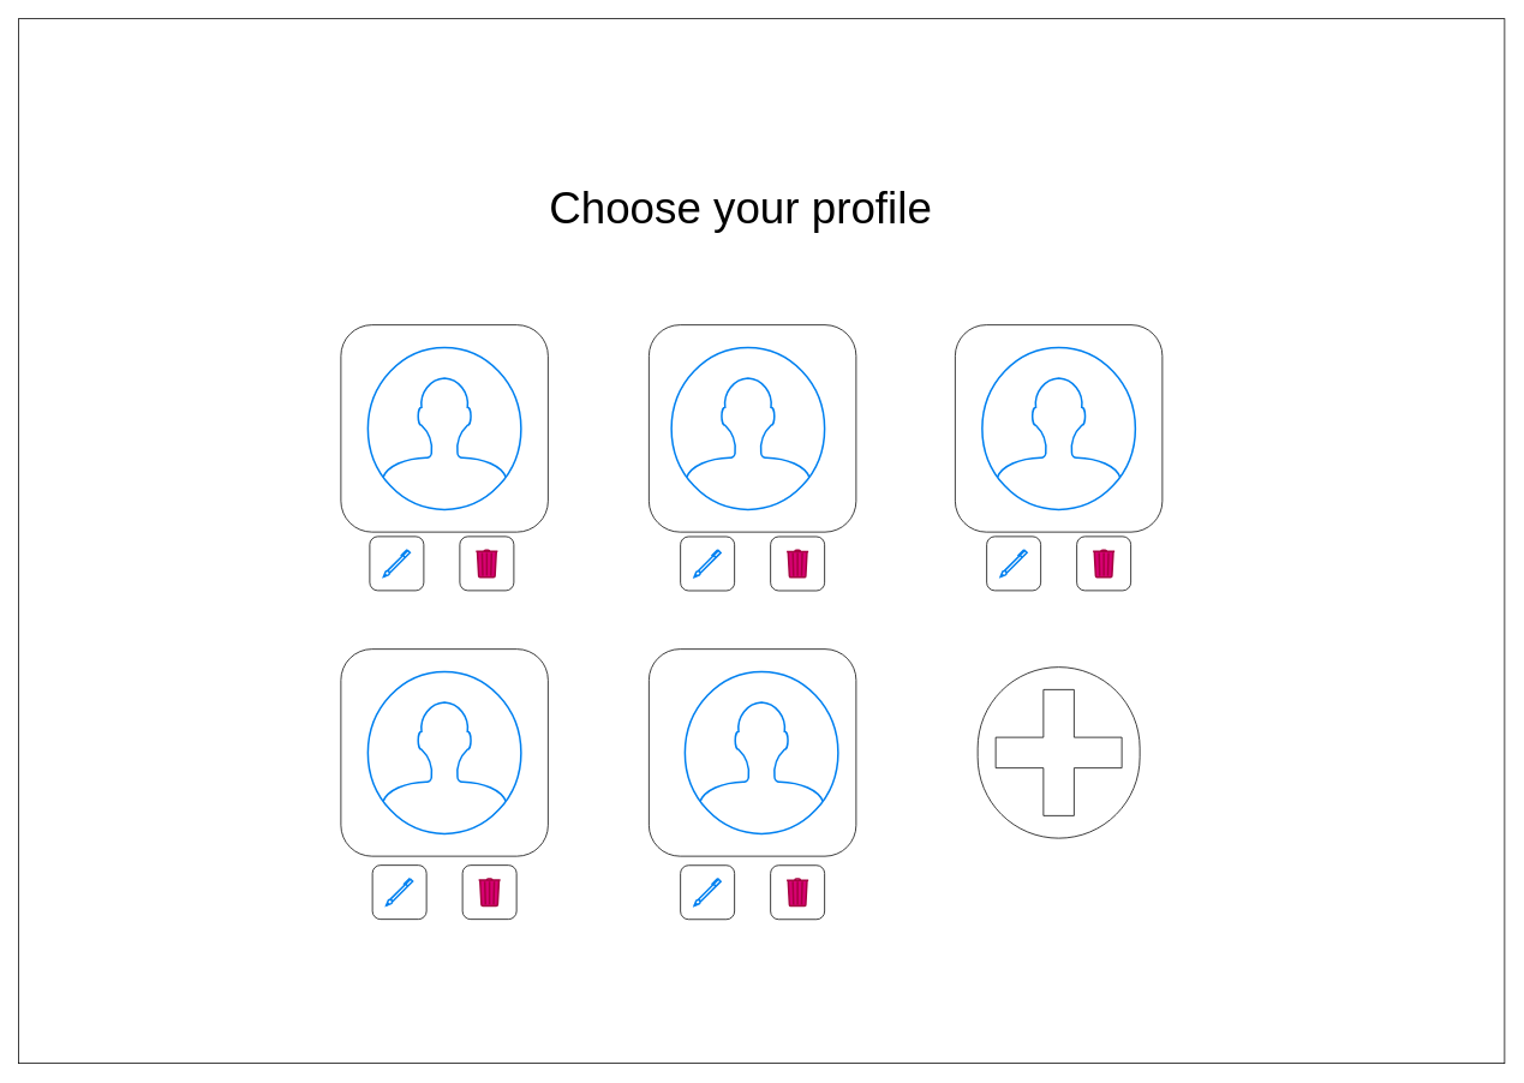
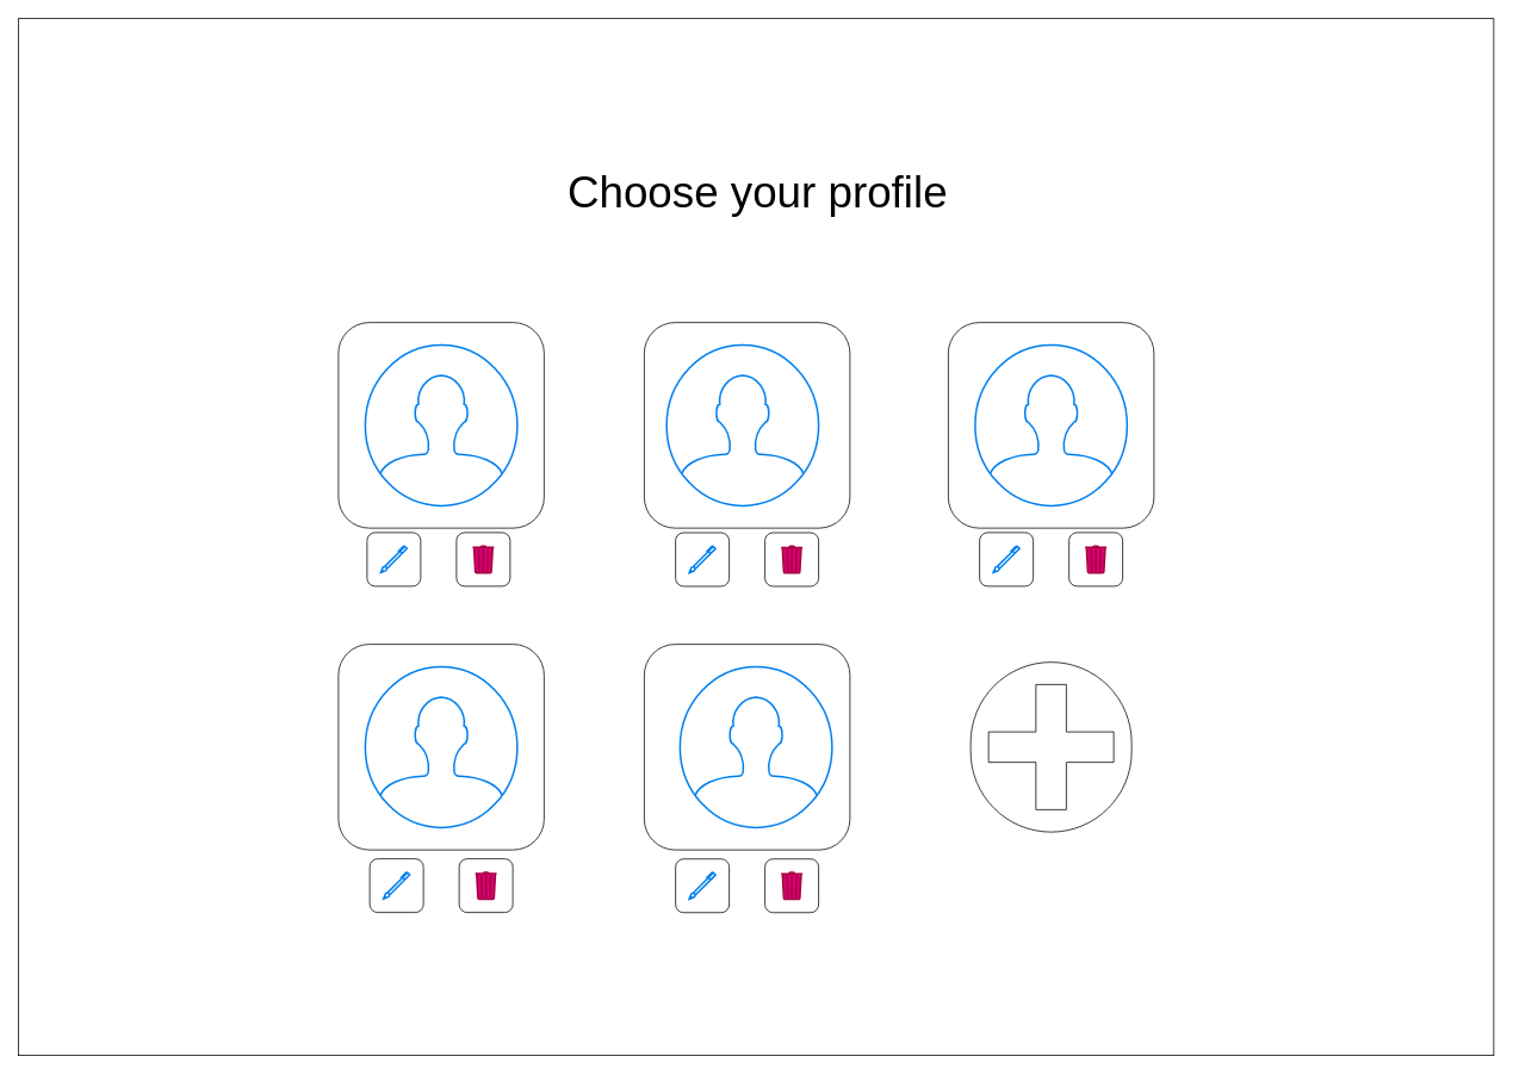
  <mxCell id="0" />
  <mxCell id="1" parent="0" />
  <mxCell id="2" value="" style="rounded=0;whiteSpace=wrap;html=1;" vertex="1" parent="1"><mxGeometry width="1650" height="1160" as="geometry" x="20" y="20" /></mxCell>
  <mxCell id="3" value="" style="rounded=1;whiteSpace=wrap;html=1;" vertex="1" parent="1"><mxGeometry x="378" y="360" width="230" height="230" as="geometry" /></mxCell>
- <mxCell id="4" value="&lt;font style=&quot;font-size: 49px;&quot;&gt;Choose your profile&lt;/font&gt;" style="text;html=1;strokeColor=none;fillColor=none;align=center;verticalAlign=middle;whiteSpace=wrap;rounded=0;fontSize=49;fontStyle=0" vertex="1" parent="1"><mxGeometry x="353" y="165" width="938" height="130" as="geometry" /></mxCell>
+ <mxCell id="4" value="&lt;font style=&quot;font-size: 49px;&quot;&gt;Choose your profile&lt;/font&gt;" style="text;html=1;strokeColor=none;fillColor=none;align=center;verticalAlign=middle;whiteSpace=wrap;rounded=0;fontSize=49;fontStyle=0" vertex="1" parent="1"><mxGeometry x="378" y="150" width="938" height="130" as="geometry" /></mxCell>
  <mxCell id="5" value="" style="rounded=1;whiteSpace=wrap;html=1;" vertex="1" parent="1"><mxGeometry x="720" y="360" width="230" height="230" as="geometry" /></mxCell>
  <mxCell id="6" value="" style="rounded=1;whiteSpace=wrap;html=1;" vertex="1" parent="1"><mxGeometry x="1060" y="360" width="230" height="230" as="geometry" /></mxCell>
  <mxCell id="7" value="" style="rounded=1;whiteSpace=wrap;html=1;" vertex="1" parent="1"><mxGeometry x="378" y="720" width="230" height="230" as="geometry" /></mxCell>
  <mxCell id="8" value="" style="rounded=1;whiteSpace=wrap;html=1;" vertex="1" parent="1"><mxGeometry x="720" y="720" width="230" height="230" as="geometry" /></mxCell>
  <mxCell id="9" value="" style="rounded=1;whiteSpace=wrap;html=1;arcSize=50;" vertex="1" parent="1"><mxGeometry x="1085" y="740" width="180" height="190" as="geometry" /></mxCell>
  <mxCell id="10" value="" style="shape=cross;whiteSpace=wrap;html=1;fontSize=49;size=0.243;" vertex="1" parent="1"><mxGeometry x="1105" y="765" width="140" height="140" as="geometry" /></mxCell>
  <mxCell id="11" value="" style="rounded=1;whiteSpace=wrap;html=1;fontSize=49;" vertex="1" parent="1"><mxGeometry x="410" y="595" width="60" height="60" as="geometry" /></mxCell>
  <mxCell id="12" value="" style="rounded=1;whiteSpace=wrap;html=1;fontSize=49;" vertex="1" parent="1"><mxGeometry x="510" y="595" width="60" height="60" as="geometry" /></mxCell>
  <mxCell id="13" value="" style="html=1;verticalLabelPosition=bottom;align=center;labelBackgroundColor=#ffffff;verticalAlign=top;strokeWidth=2;strokeColor=#0080F0;shadow=0;dashed=0;shape=mxgraph.ios7.icons.pen;fontSize=49;" vertex="1" parent="1"><mxGeometry x="425.3" y="610.15" width="29.4" height="29.7" as="geometry" /></mxCell>
  <mxCell id="14" value="" style="html=1;verticalLabelPosition=bottom;align=center;labelBackgroundColor=#ffffff;verticalAlign=top;strokeWidth=2;strokeColor=#A50040;shadow=0;dashed=0;shape=mxgraph.ios7.icons.trashcan;fontSize=49;fillColor=#d80073;fontColor=#ffffff;" vertex="1" parent="1"><mxGeometry x="528" y="610.15" width="24" height="30" as="geometry" /></mxCell>
  <mxCell id="15" value="" style="rounded=1;whiteSpace=wrap;html=1;fontSize=49;" vertex="1" parent="1"><mxGeometry x="755" y="595.15" width="60" height="60" as="geometry" /></mxCell>
  <mxCell id="16" value="" style="rounded=1;whiteSpace=wrap;html=1;fontSize=49;" vertex="1" parent="1"><mxGeometry x="855" y="595.15" width="60" height="60" as="geometry" /></mxCell>
  <mxCell id="17" value="" style="html=1;verticalLabelPosition=bottom;align=center;labelBackgroundColor=#ffffff;verticalAlign=top;strokeWidth=2;strokeColor=#0080F0;shadow=0;dashed=0;shape=mxgraph.ios7.icons.pen;fontSize=49;" vertex="1" parent="1"><mxGeometry x="770.3" y="610.3" width="29.4" height="29.7" as="geometry" /></mxCell>
  <mxCell id="18" value="" style="html=1;verticalLabelPosition=bottom;align=center;labelBackgroundColor=#ffffff;verticalAlign=top;strokeWidth=2;strokeColor=#A50040;shadow=0;dashed=0;shape=mxgraph.ios7.icons.trashcan;fontSize=49;fillColor=#d80073;fontColor=#ffffff;" vertex="1" parent="1"><mxGeometry x="873" y="610.3" width="24" height="30" as="geometry" /></mxCell>
  <mxCell id="19" value="" style="rounded=1;whiteSpace=wrap;html=1;fontSize=49;" vertex="1" parent="1"><mxGeometry x="1095" y="595" width="60" height="60" as="geometry" /></mxCell>
  <mxCell id="20" value="" style="rounded=1;whiteSpace=wrap;html=1;fontSize=49;" vertex="1" parent="1"><mxGeometry x="1195" y="595" width="60" height="60" as="geometry" /></mxCell>
  <mxCell id="21" value="" style="html=1;verticalLabelPosition=bottom;align=center;labelBackgroundColor=#ffffff;verticalAlign=top;strokeWidth=2;strokeColor=#0080F0;shadow=0;dashed=0;shape=mxgraph.ios7.icons.pen;fontSize=49;" vertex="1" parent="1"><mxGeometry x="1110.3" y="610.15" width="29.4" height="29.7" as="geometry" /></mxCell>
  <mxCell id="22" value="" style="html=1;verticalLabelPosition=bottom;align=center;labelBackgroundColor=#ffffff;verticalAlign=top;strokeWidth=2;strokeColor=#A50040;shadow=0;dashed=0;shape=mxgraph.ios7.icons.trashcan;fontSize=49;fillColor=#d80073;fontColor=#ffffff;" vertex="1" parent="1"><mxGeometry x="1213" y="610.15" width="24" height="30" as="geometry" /></mxCell>
  <mxCell id="23" value="" style="rounded=1;whiteSpace=wrap;html=1;fontSize=49;" vertex="1" parent="1"><mxGeometry x="413" y="960" width="60" height="60" as="geometry" /></mxCell>
  <mxCell id="24" value="" style="rounded=1;whiteSpace=wrap;html=1;fontSize=49;" vertex="1" parent="1"><mxGeometry x="513" y="960" width="60" height="60" as="geometry" /></mxCell>
  <mxCell id="25" value="" style="html=1;verticalLabelPosition=bottom;align=center;labelBackgroundColor=#ffffff;verticalAlign=top;strokeWidth=2;strokeColor=#0080F0;shadow=0;dashed=0;shape=mxgraph.ios7.icons.pen;fontSize=49;" vertex="1" parent="1"><mxGeometry x="428.3" y="975.15" width="29.4" height="29.7" as="geometry" /></mxCell>
  <mxCell id="26" value="" style="html=1;verticalLabelPosition=bottom;align=center;labelBackgroundColor=#ffffff;verticalAlign=top;strokeWidth=2;strokeColor=#A50040;shadow=0;dashed=0;shape=mxgraph.ios7.icons.trashcan;fontSize=49;fillColor=#d80073;fontColor=#ffffff;" vertex="1" parent="1"><mxGeometry x="531" y="975.15" width="24" height="30" as="geometry" /></mxCell>
  <mxCell id="27" value="" style="rounded=1;whiteSpace=wrap;html=1;fontSize=49;" vertex="1" parent="1"><mxGeometry x="755" y="960.15" width="60" height="60" as="geometry" /></mxCell>
  <mxCell id="28" value="" style="rounded=1;whiteSpace=wrap;html=1;fontSize=49;" vertex="1" parent="1"><mxGeometry x="855" y="960.15" width="60" height="60" as="geometry" /></mxCell>
  <mxCell id="29" value="" style="html=1;verticalLabelPosition=bottom;align=center;labelBackgroundColor=#ffffff;verticalAlign=top;strokeWidth=2;strokeColor=#0080F0;shadow=0;dashed=0;shape=mxgraph.ios7.icons.pen;fontSize=49;" vertex="1" parent="1"><mxGeometry x="770.3" y="975.3" width="29.4" height="29.7" as="geometry" /></mxCell>
  <mxCell id="30" value="" style="html=1;verticalLabelPosition=bottom;align=center;labelBackgroundColor=#ffffff;verticalAlign=top;strokeWidth=2;strokeColor=#A50040;shadow=0;dashed=0;shape=mxgraph.ios7.icons.trashcan;fontSize=49;fillColor=#d80073;fontColor=#ffffff;" vertex="1" parent="1"><mxGeometry x="873" y="975.3" width="24" height="30" as="geometry" /></mxCell>
  <mxCell id="31" value="" style="html=1;verticalLabelPosition=bottom;align=center;labelBackgroundColor=#ffffff;verticalAlign=top;strokeWidth=2;strokeColor=#0080F0;shadow=0;dashed=0;shape=mxgraph.ios7.icons.user;fontSize=49;" vertex="1" parent="1"><mxGeometry x="408" y="385" width="170" height="180" as="geometry" /></mxCell>
  <mxCell id="32" value="" style="html=1;verticalLabelPosition=bottom;align=center;labelBackgroundColor=#ffffff;verticalAlign=top;strokeWidth=2;strokeColor=#0080F0;shadow=0;dashed=0;shape=mxgraph.ios7.icons.user;fontSize=49;" vertex="1" parent="1"><mxGeometry x="745" y="385" width="170" height="180" as="geometry" /></mxCell>
  <mxCell id="33" value="" style="html=1;verticalLabelPosition=bottom;align=center;labelBackgroundColor=#ffffff;verticalAlign=top;strokeWidth=2;strokeColor=#0080F0;shadow=0;dashed=0;shape=mxgraph.ios7.icons.user;fontSize=49;" vertex="1" parent="1"><mxGeometry x="1090" y="385" width="170" height="180" as="geometry" /></mxCell>
  <mxCell id="34" value="" style="html=1;verticalLabelPosition=bottom;align=center;labelBackgroundColor=#ffffff;verticalAlign=top;strokeWidth=2;strokeColor=#0080F0;shadow=0;dashed=0;shape=mxgraph.ios7.icons.user;fontSize=49;" vertex="1" parent="1"><mxGeometry x="408" y="745" width="170" height="180" as="geometry" /></mxCell>
  <mxCell id="35" value="" style="html=1;verticalLabelPosition=bottom;align=center;labelBackgroundColor=#ffffff;verticalAlign=top;strokeWidth=2;strokeColor=#0080F0;shadow=0;dashed=0;shape=mxgraph.ios7.icons.user;fontSize=49;" vertex="1" parent="1"><mxGeometry x="760" y="745" width="170" height="180" as="geometry" /></mxCell>
